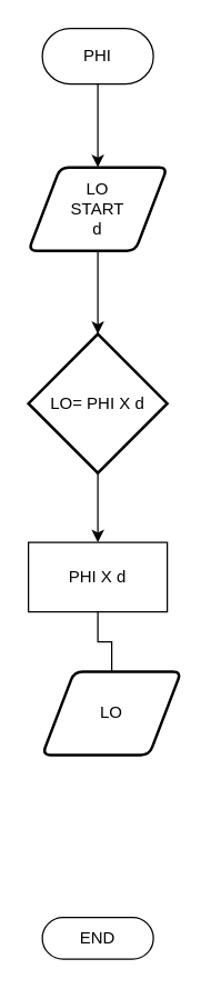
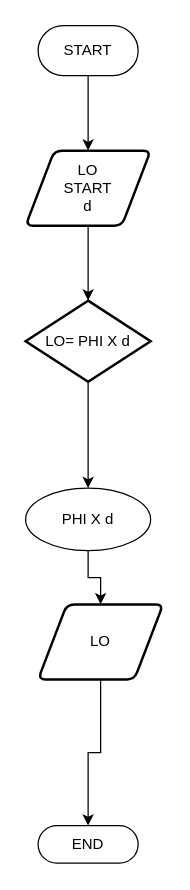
  <mxCell id="0" />
  <mxCell id="1" parent="0" />
  <mxCell id="2" style="edgeStyle=orthogonalEdgeStyle;rounded=0;orthogonalLoop=1;jettySize=auto;html=1;entryX=0.5;entryY=0;entryDx=0;entryDy=0;" edge="1" parent="1" source="3" target="5"><mxGeometry relative="1" as="geometry" /></mxCell>
- <mxCell id="3" value="PHI" style="html=1;dashed=0;whiteSpace=wrap;shape=mxgraph.dfd.start" vertex="1" parent="1"><mxGeometry x="30" y="20" width="80" height="40" as="geometry" /></mxCell>
+ <mxCell id="3" value="START" style="html=1;dashed=0;whiteSpace=wrap;shape=mxgraph.dfd.start" vertex="1" parent="1"><mxGeometry x="30" y="20" width="80" height="40" as="geometry" /></mxCell>
  <mxCell id="4" value="" style="edgeStyle=orthogonalEdgeStyle;rounded=0;orthogonalLoop=1;jettySize=auto;html=1;" edge="1" parent="1" source="5" target="7"><mxGeometry relative="1" as="geometry" /></mxCell>
  <mxCell id="5" value="&lt;div&gt;LO&lt;/div&gt;&lt;div&gt;START&lt;/div&gt;&lt;div&gt;d&lt;br&gt;&lt;/div&gt;" style="shape=parallelogram;html=1;strokeWidth=2;perimeter=parallelogramPerimeter;whiteSpace=wrap;rounded=1;arcSize=12;size=0.23;" vertex="1" parent="1"><mxGeometry x="20" y="120" width="100" height="60" as="geometry" /></mxCell>
  <mxCell id="6" style="edgeStyle=orthogonalEdgeStyle;rounded=0;orthogonalLoop=1;jettySize=auto;html=1;entryX=0.5;entryY=0;entryDx=0;entryDy=0;" edge="1" parent="1" source="7" target="9"><mxGeometry relative="1" as="geometry" /></mxCell>
- <mxCell id="7" value="LO= PHI X d" style="strokeWidth=2;html=1;shape=mxgraph.flowchart.decision;whiteSpace=wrap;" vertex="1" parent="1"><mxGeometry x="20" y="240" width="100" height="100" as="geometry" /></mxCell>
- <mxCell id="8" style="edgeStyle=orthogonalEdgeStyle;rounded=0;orthogonalLoop=1;jettySize=auto;html=1;entryX=0.5;entryY=0;entryDx=0;entryDy=0;endArrow=none;" edge="1" parent="1" source="9" target="10"><mxGeometry relative="1" as="geometry" /></mxCell>
- <mxCell id="9" value="PHI X d" style="html=1;dashed=0;whiteSpace=wrap;" vertex="1" parent="1"><mxGeometry x="20" y="390" width="100" height="50" as="geometry" /></mxCell>
+ <mxCell id="7" value="LO= PHI X d" style="strokeWidth=2;html=1;shape=mxgraph.flowchart.decision;whiteSpace=wrap;" vertex="1" parent="1"><mxGeometry x="20" y="240" width="100" height="65" as="geometry" /></mxCell>
+ <mxCell id="8" style="edgeStyle=orthogonalEdgeStyle;rounded=0;orthogonalLoop=1;jettySize=auto;html=1;entryX=0.5;entryY=0;entryDx=0;entryDy=0;" edge="1" parent="1" source="9" target="10"><mxGeometry relative="1" as="geometry" /></mxCell>
+ <mxCell id="9" value="PHI X d" style="ellipse;html=1;dashed=0;whiteSpace=wrap;" vertex="1" parent="1"><mxGeometry x="20" y="390" width="100" height="50" as="geometry" /></mxCell>
  <mxCell id="10" value="LO" style="shape=parallelogram;html=1;strokeWidth=2;perimeter=parallelogramPerimeter;whiteSpace=wrap;rounded=1;arcSize=12;size=0.23;" vertex="1" parent="1"><mxGeometry x="30" y="483" width="100" height="60" as="geometry" /></mxCell>
  <mxCell id="11" value="END" style="html=1;dashed=0;whiteSpace=wrap;shape=mxgraph.dfd.start" vertex="1" parent="1"><mxGeometry x="30" y="660" width="80" height="30" as="geometry" /></mxCell>
+ <mxCell id="12" style="edgeStyle=orthogonalEdgeStyle;rounded=0;orthogonalLoop=1;jettySize=auto;html=1;entryX=0.5;entryY=0.5;entryDx=0;entryDy=-15;entryPerimeter=0;" edge="1" parent="1" source="10" target="11"><mxGeometry relative="1" as="geometry" /></mxCell>
